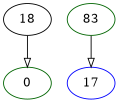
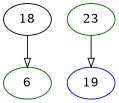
  digraph {
    node [color=darkgreen]
    edge [arrowhead=onormal]
    18 [color=black]
-   0
-   19 [color=blue label=17]
-   23 [label=83]
+   0 [label=6]
+   19 [color=blue]
+   23
    18 -> 0
    23 -> 19
  }
